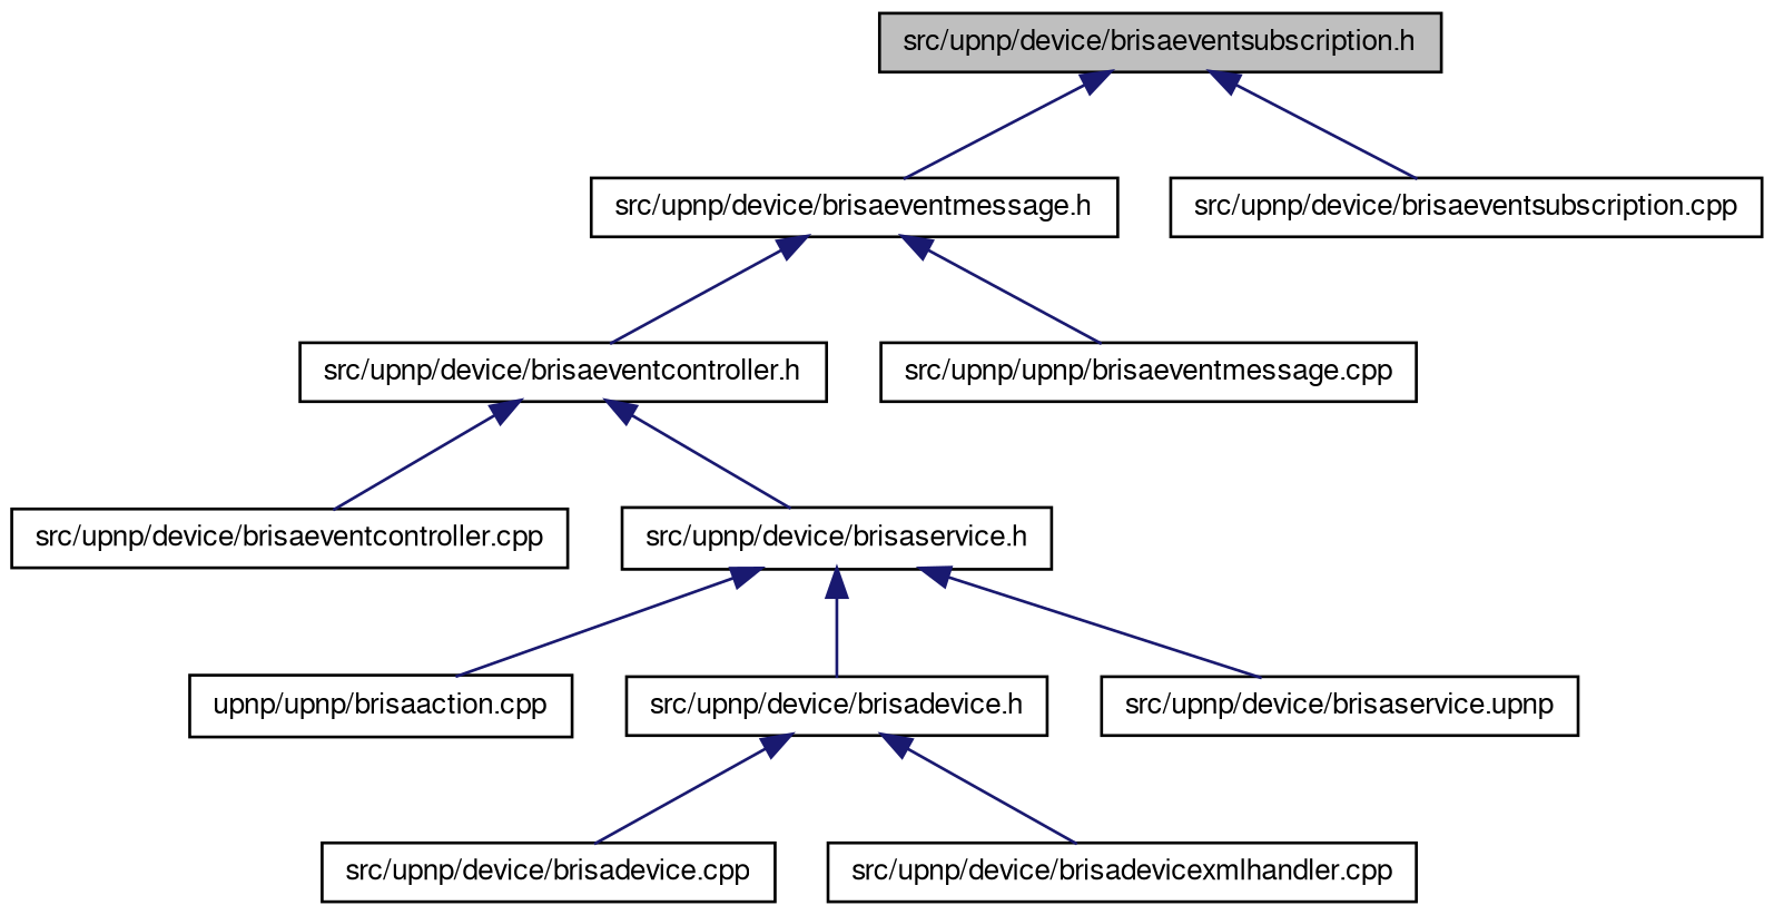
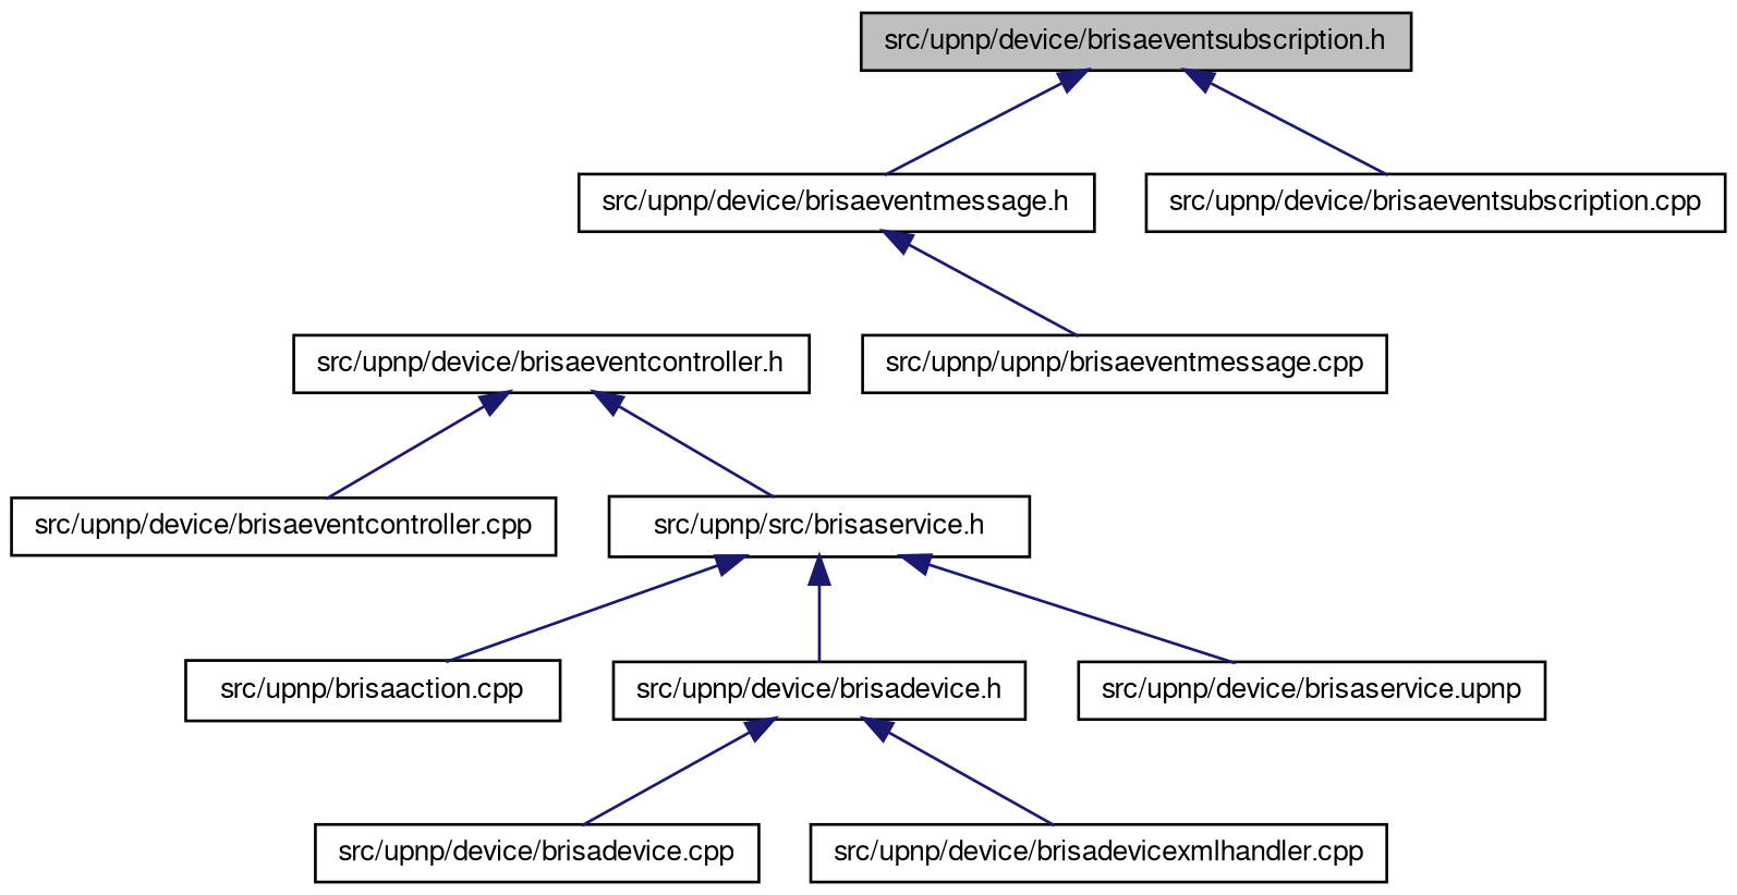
  digraph {
    node [color=black fontname=FreeSans fontsize=10 shape=record]
    edge [color=midnightblue dir=back fontname=FreeSans fontsize=10 labelfontname=FreeSans labelfontsize=10 style=solid]
    n1 [fillcolor=grey75 fontcolor=black height=0.2 label="src/upnp/device/brisaeventsubscription.h" style=filled width=0.4]
    n2 [height=0.2 label="src/upnp/device/brisaeventmessage.h" width=0.4]
    n3 [height=0.2 label="src/upnp/device/brisaeventsubscription.cpp" width=0.4]
    n4 [height=0.2 label="src/upnp/device/brisaeventcontroller.h" width=0.4]
    n5 [height=0.2 label="src/upnp/device/brisaeventcontroller.cpp" width=0.4]
-   n6 [height=0.2 label="src/upnp/device/brisaservice.h" width=0.4]
+   n6 [height=0.2 label="src/upnp/src/brisaservice.h" width=0.4]
    n7 [height=0.2 label="src/upnp/upnp/brisaeventmessage.cpp" width=0.4]
-   n8 [height=0.2 label="upnp/upnp/brisaaction.cpp" width=0.4]
+   n8 [height=0.2 label="src/upnp/brisaaction.cpp" width=0.4]
    n9 [height=0.2 label="src/upnp/device/brisadevice.h" width=0.4]
    n10 [height=0.2 label="src/upnp/device/brisaservice.upnp" width=0.4]
    n11 [height=0.2 label="src/upnp/device/brisadevice.cpp" width=0.4]
    n12 [height=0.2 label="src/upnp/device/brisadevicexmlhandler.cpp" width=0.4]
    n1 -> n2
    n1 -> n3
-   n2 -> n4
    n2 -> n7
    n4 -> n5
    n4 -> n6
    n6 -> n8
    n6 -> n9
    n6 -> n10
    n9 -> n11
    n9 -> n12
  }
